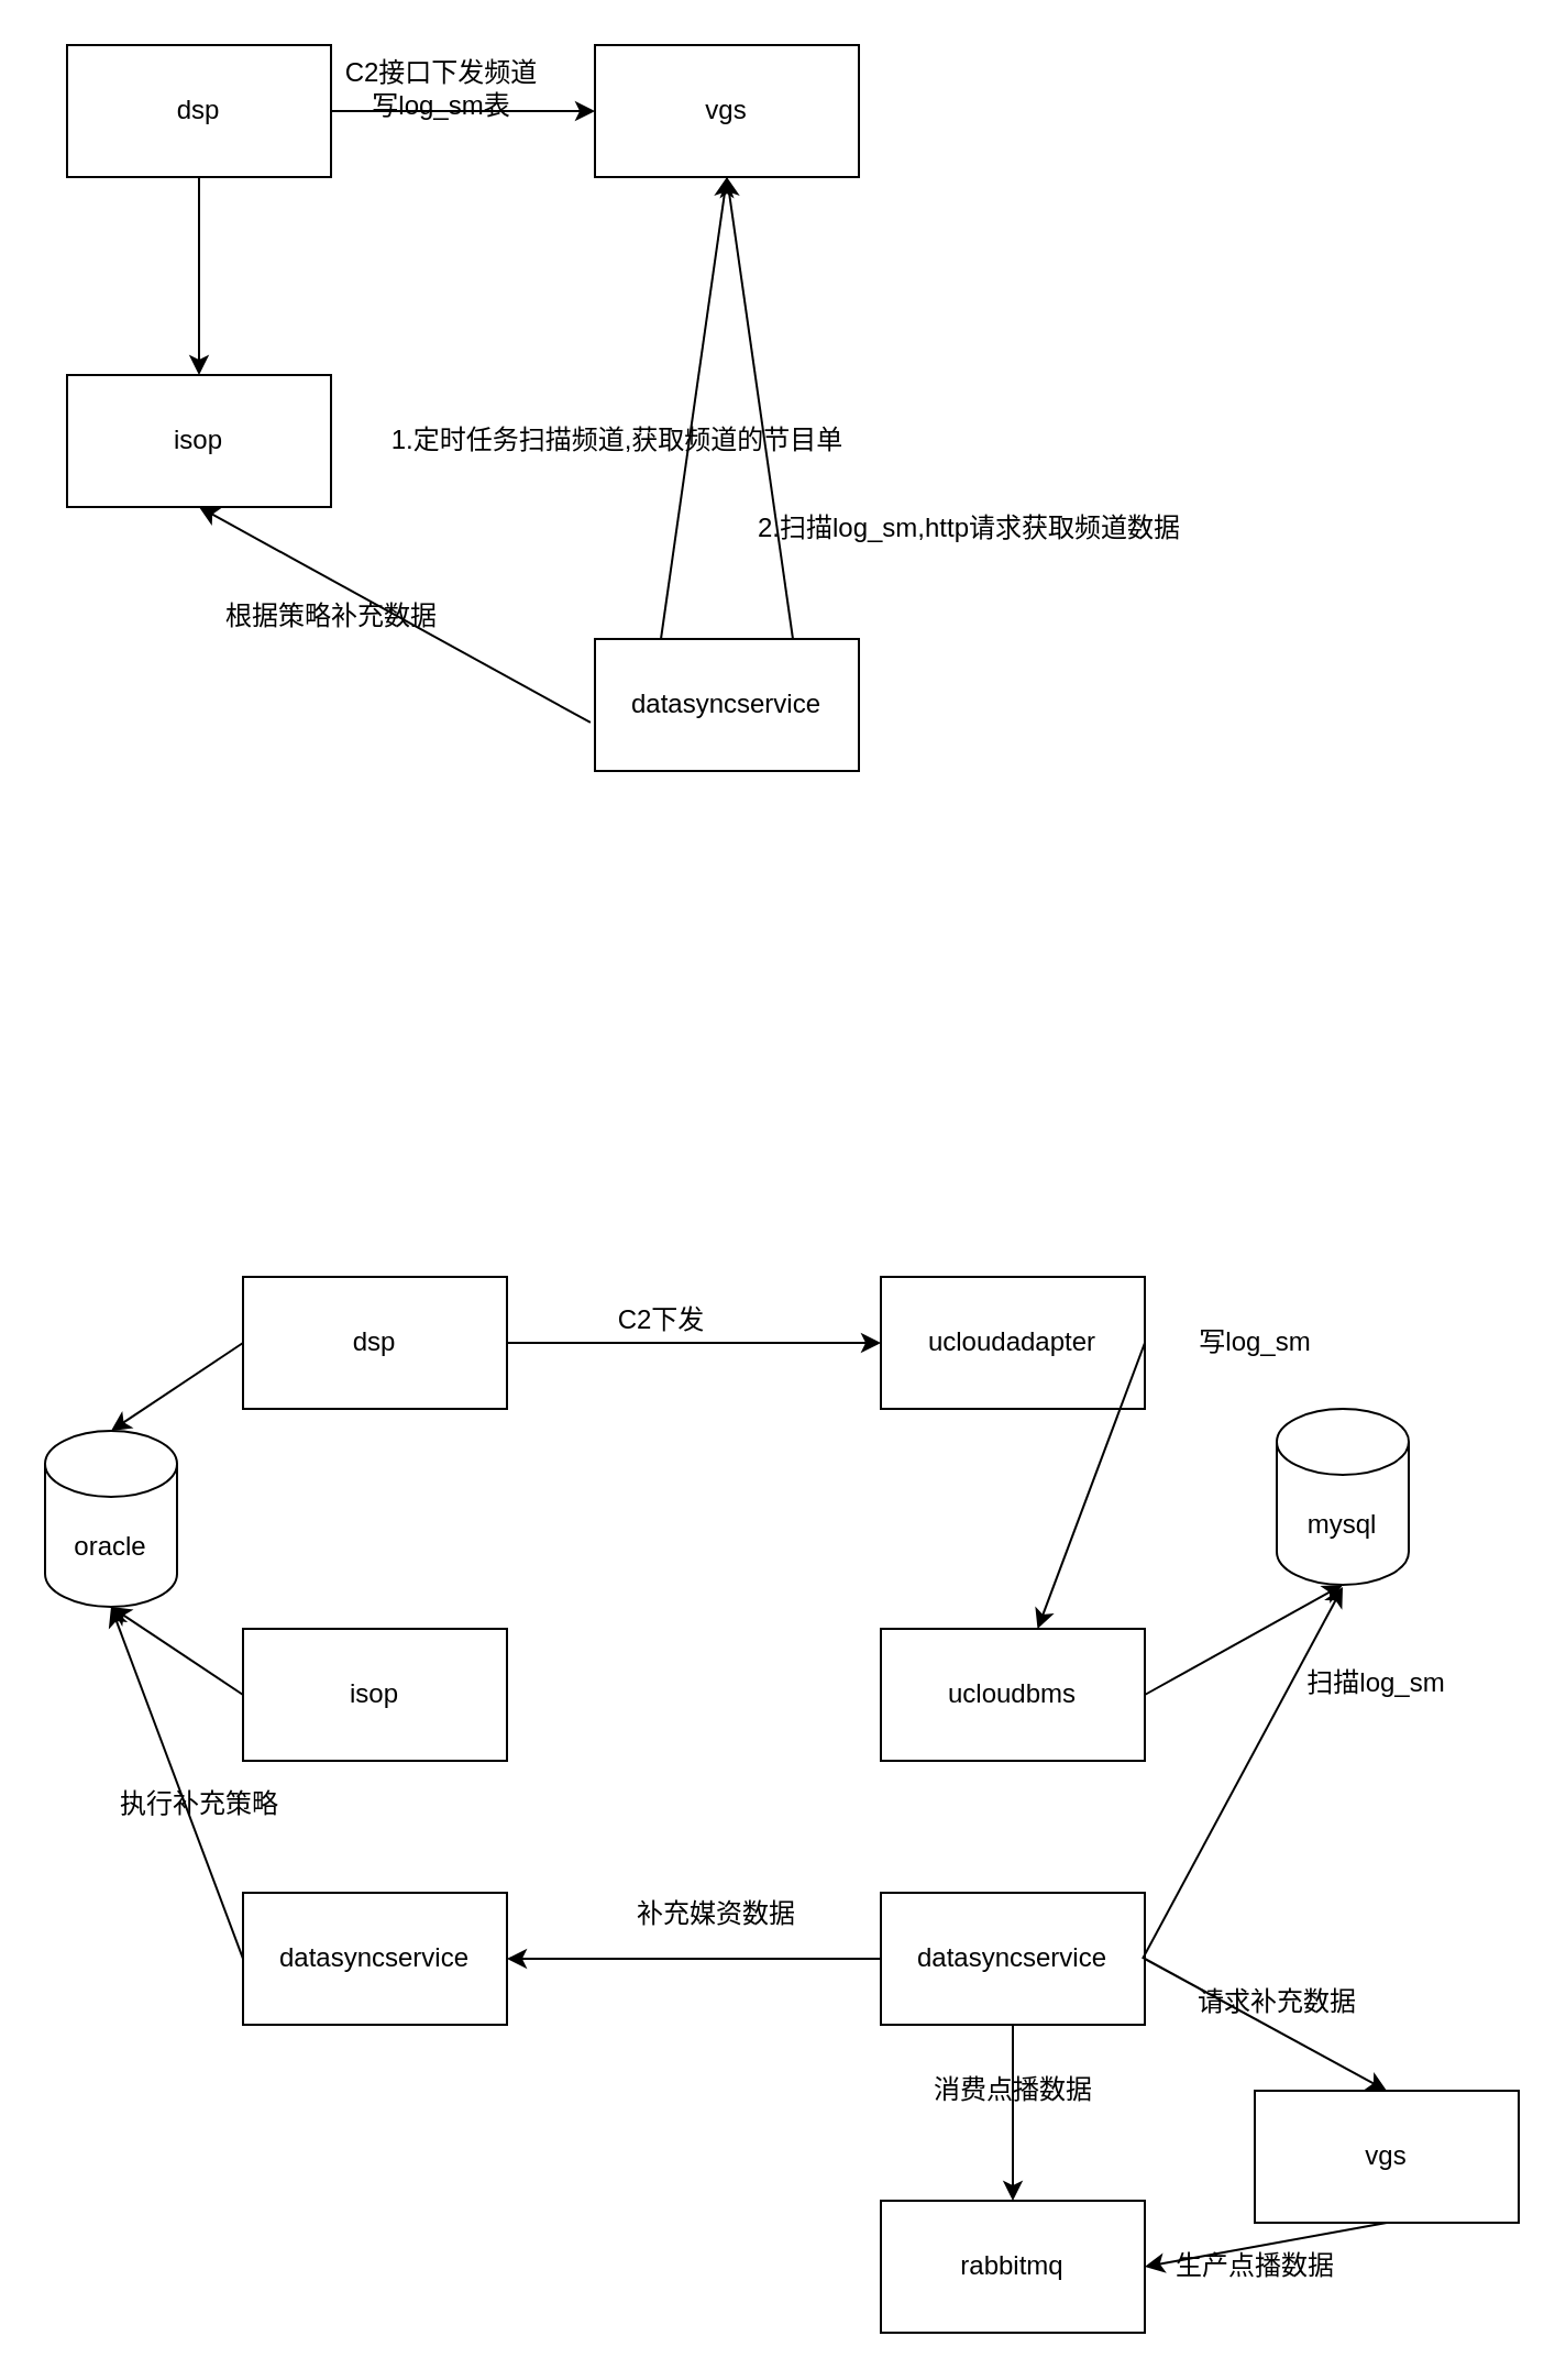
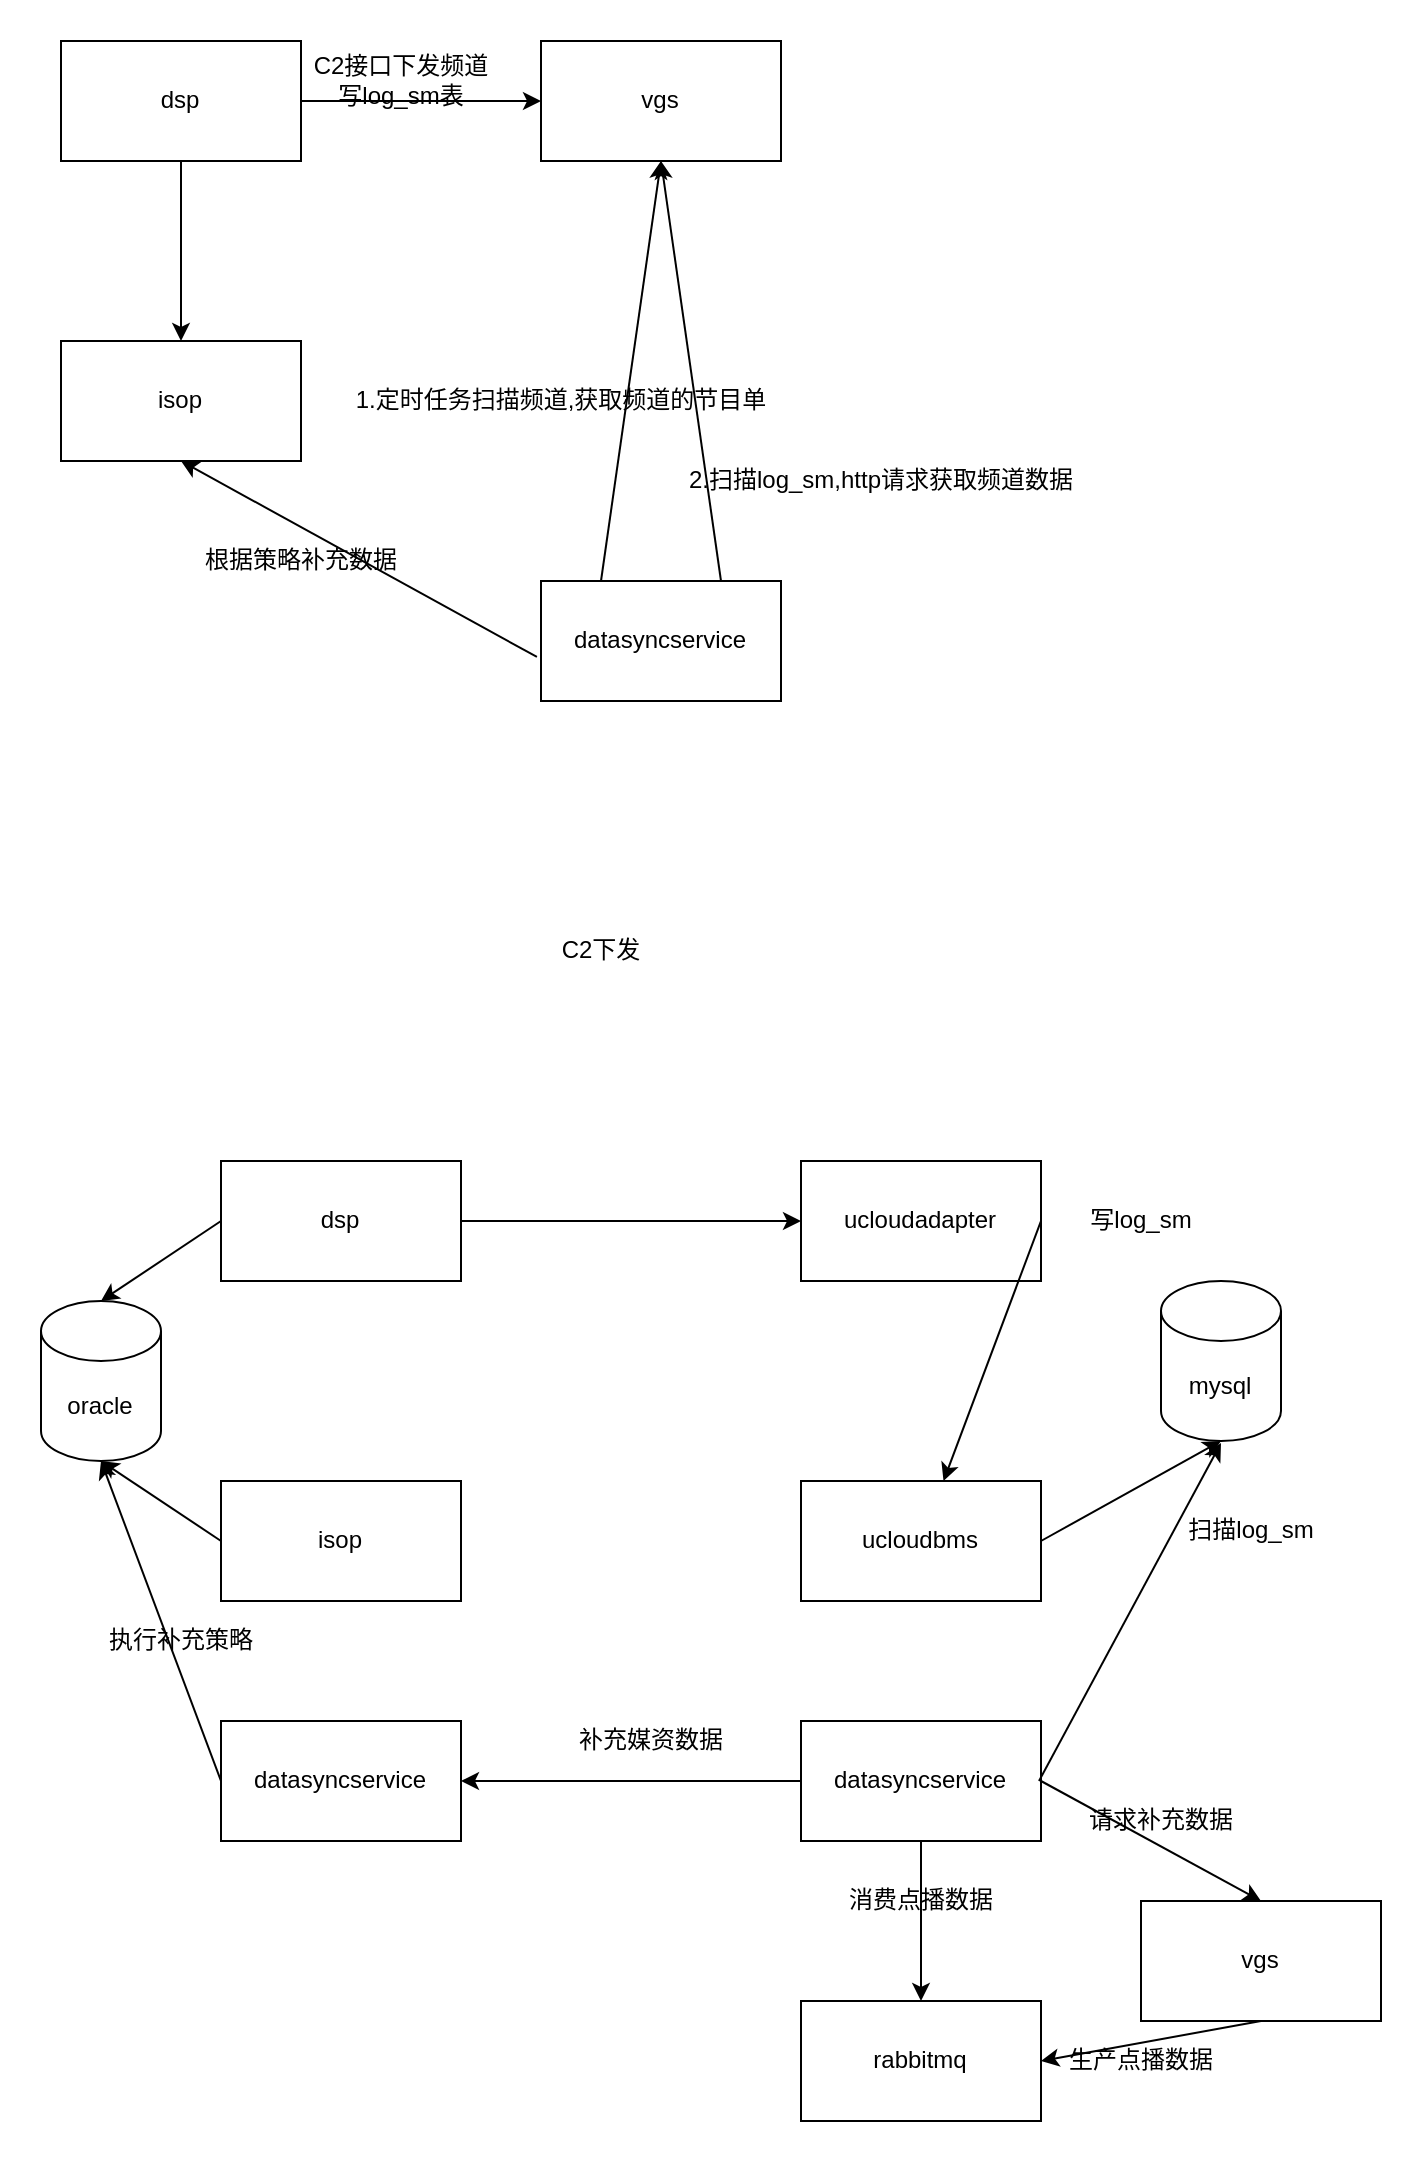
  <mxCell id="0" />
  <mxCell id="1" parent="0" />
  <mxCell id="2" value="isop" style="whiteSpace=wrap;html=1;" vertex="1" parent="1"><mxGeometry x="30" y="170" width="120" height="60" as="geometry" /></mxCell>
  <mxCell id="3" value="" style="edgeStyle=orthogonalEdgeStyle;rounded=0;orthogonalLoop=1;jettySize=auto;html=1;" edge="1" parent="1" source="4" target="6"><mxGeometry relative="1" as="geometry" /></mxCell>
  <mxCell id="4" value="dsp" style="whiteSpace=wrap;html=1;" vertex="1" parent="1"><mxGeometry x="30" y="20" width="120" height="60" as="geometry" /></mxCell>
  <mxCell id="5" value="" style="endArrow=classic;html=1;" edge="1" parent="1"><mxGeometry width="50" height="50" relative="1" as="geometry"><mxPoint x="90" y="80" as="sourcePoint" /><mxPoint x="90" y="170" as="targetPoint" /></mxGeometry></mxCell>
  <mxCell id="6" value="vgs" style="whiteSpace=wrap;html=1;" vertex="1" parent="1"><mxGeometry x="270" y="20" width="120" height="60" as="geometry" /></mxCell>
  <mxCell id="7" value="C2接口下发频道&lt;br&gt;写log_sm表" style="text;html=1;align=center;verticalAlign=middle;resizable=0;points=[];autosize=1;strokeColor=none;" vertex="1" parent="1"><mxGeometry x="150" y="25" width="100" height="30" as="geometry" /></mxCell>
  <mxCell id="8" value="datasyncservice" style="whiteSpace=wrap;html=1;" vertex="1" parent="1"><mxGeometry x="270" y="290" width="120" height="60" as="geometry" /></mxCell>
  <mxCell id="9" value="" style="endArrow=classic;html=1;exitX=0.75;exitY=0;exitDx=0;exitDy=0;entryX=0.5;entryY=1;entryDx=0;entryDy=0;" edge="1" parent="1" source="8" target="6"><mxGeometry width="50" height="50" relative="1" as="geometry"><mxPoint x="130" y="140" as="sourcePoint" /><mxPoint x="180" y="90" as="targetPoint" /></mxGeometry></mxCell>
  <mxCell id="10" value="2.扫描log_sm,http请求获取频道数据" style="text;html=1;align=center;verticalAlign=middle;resizable=0;points=[];autosize=1;strokeColor=none;" vertex="1" parent="1"><mxGeometry x="335" y="230" width="210" height="20" as="geometry" /></mxCell>
  <mxCell id="11" value="" style="endArrow=classic;html=1;exitX=-0.017;exitY=0.633;exitDx=0;exitDy=0;exitPerimeter=0;entryX=0.5;entryY=1;entryDx=0;entryDy=0;" edge="1" parent="1" source="8" target="2"><mxGeometry width="50" height="50" relative="1" as="geometry"><mxPoint x="130" y="130" as="sourcePoint" /><mxPoint x="180" y="80" as="targetPoint" /></mxGeometry></mxCell>
  <mxCell id="12" value="根据策略补充数据" style="text;html=1;align=center;verticalAlign=middle;resizable=0;points=[];autosize=1;strokeColor=none;" vertex="1" parent="1"><mxGeometry x="95" y="270" width="110" height="20" as="geometry" /></mxCell>
  <mxCell id="13" value="" style="endArrow=classic;html=1;exitX=0.25;exitY=0;exitDx=0;exitDy=0;entryX=0.5;entryY=1;entryDx=0;entryDy=0;" edge="1" parent="1" source="8" target="6"><mxGeometry width="50" height="50" relative="1" as="geometry"><mxPoint x="370" y="300" as="sourcePoint" /><mxPoint x="330" y="90" as="targetPoint" /></mxGeometry></mxCell>
  <mxCell id="14" value="1.定时任务扫描频道,获取频道的节目单" style="text;html=1;align=center;verticalAlign=middle;resizable=0;points=[];autosize=1;strokeColor=none;" vertex="1" parent="1"><mxGeometry x="170" y="190" width="220" height="20" as="geometry" /></mxCell>
  <mxCell id="15" value="isop" style="whiteSpace=wrap;html=1;" vertex="1" parent="1"><mxGeometry x="110" y="740" width="120" height="60" as="geometry" /></mxCell>
  <mxCell id="16" value="" style="edgeStyle=orthogonalEdgeStyle;rounded=0;orthogonalLoop=1;jettySize=auto;html=1;" edge="1" parent="1" source="17" target="18"><mxGeometry relative="1" as="geometry" /></mxCell>
  <mxCell id="17" value="dsp" style="whiteSpace=wrap;html=1;" vertex="1" parent="1"><mxGeometry x="110" y="580" width="120" height="60" as="geometry" /></mxCell>
  <mxCell id="18" value="ucloudadapter" style="whiteSpace=wrap;html=1;" vertex="1" parent="1"><mxGeometry x="400" y="580" width="120" height="60" as="geometry" /></mxCell>
  <mxCell id="19" value="ucloudbms" style="whiteSpace=wrap;html=1;" vertex="1" parent="1"><mxGeometry x="400" y="740" width="120" height="60" as="geometry" /></mxCell>
  <mxCell id="20" value="oracle" style="shape=cylinder3;whiteSpace=wrap;html=1;boundedLbl=1;backgroundOutline=1;size=15;" vertex="1" parent="1"><mxGeometry x="20" y="650" width="60" height="80" as="geometry" /></mxCell>
  <mxCell id="21" value="" style="endArrow=classic;html=1;exitX=0;exitY=0.5;exitDx=0;exitDy=0;" edge="1" parent="1" source="17"><mxGeometry width="50" height="50" relative="1" as="geometry"><mxPoint x="360" y="710" as="sourcePoint" /><mxPoint x="50" y="650" as="targetPoint" /></mxGeometry></mxCell>
  <mxCell id="22" value="" style="endArrow=classic;html=1;exitX=0;exitY=0.5;exitDx=0;exitDy=0;entryX=0.5;entryY=1;entryDx=0;entryDy=0;entryPerimeter=0;" edge="1" parent="1" source="15" target="20"><mxGeometry width="50" height="50" relative="1" as="geometry"><mxPoint x="360" y="710" as="sourcePoint" /><mxPoint x="410" y="660" as="targetPoint" /></mxGeometry></mxCell>
  <mxCell id="23" value="mysql&lt;br&gt;" style="shape=cylinder3;whiteSpace=wrap;html=1;boundedLbl=1;backgroundOutline=1;size=15;" vertex="1" parent="1"><mxGeometry x="580" y="640" width="60" height="80" as="geometry" /></mxCell>
  <mxCell id="24" value="" style="endArrow=classic;html=1;exitX=1;exitY=0.5;exitDx=0;exitDy=0;" edge="1" parent="1" source="18" target="19"><mxGeometry width="50" height="50" relative="1" as="geometry"><mxPoint x="120" y="620" as="sourcePoint" /><mxPoint x="60" y="660" as="targetPoint" /></mxGeometry></mxCell>
  <mxCell id="25" value="" style="endArrow=classic;html=1;exitX=1;exitY=0.5;exitDx=0;exitDy=0;" edge="1" parent="1" source="19"><mxGeometry width="50" height="50" relative="1" as="geometry"><mxPoint x="530" y="620" as="sourcePoint" /><mxPoint x="610" y="720" as="targetPoint" /></mxGeometry></mxCell>
  <mxCell id="26" value="datasyncservice" style="whiteSpace=wrap;html=1;" vertex="1" parent="1"><mxGeometry x="110" y="860" width="120" height="60" as="geometry" /></mxCell>
  <mxCell id="27" value="" style="edgeStyle=orthogonalEdgeStyle;rounded=0;orthogonalLoop=1;jettySize=auto;html=1;" edge="1" parent="1" source="28" target="40"><mxGeometry relative="1" as="geometry" /></mxCell>
  <mxCell id="28" value="datasyncservice" style="whiteSpace=wrap;html=1;" vertex="1" parent="1"><mxGeometry x="400" y="860" width="120" height="60" as="geometry" /></mxCell>
  <mxCell id="29" value="vgs" style="whiteSpace=wrap;html=1;" vertex="1" parent="1"><mxGeometry x="570" y="950" width="120" height="60" as="geometry" /></mxCell>
  <mxCell id="30" value="" style="endArrow=classic;html=1;" edge="1" parent="1"><mxGeometry width="50" height="50" relative="1" as="geometry"><mxPoint x="519" y="890" as="sourcePoint" /><mxPoint x="610" y="721" as="targetPoint" /></mxGeometry></mxCell>
  <mxCell id="31" value="" style="endArrow=classic;html=1;exitX=1;exitY=0.5;exitDx=0;exitDy=0;entryX=0.5;entryY=0;entryDx=0;entryDy=0;" edge="1" parent="1" source="28" target="29"><mxGeometry width="50" height="50" relative="1" as="geometry"><mxPoint x="529.04" y="892.98" as="sourcePoint" /><mxPoint x="611" y="731.04" as="targetPoint" /></mxGeometry></mxCell>
  <mxCell id="32" value="写log_sm" style="text;html=1;align=center;verticalAlign=middle;resizable=0;points=[];autosize=1;strokeColor=none;" vertex="1" parent="1"><mxGeometry x="535" y="600" width="70" height="20" as="geometry" /></mxCell>
  <mxCell id="33" value="扫描log_sm" style="text;html=1;align=center;verticalAlign=middle;resizable=0;points=[];autosize=1;strokeColor=none;" vertex="1" parent="1"><mxGeometry x="585" y="755" width="80" height="20" as="geometry" /></mxCell>
  <mxCell id="34" value="请求补充数据" style="text;html=1;align=center;verticalAlign=middle;resizable=0;points=[];autosize=1;strokeColor=none;" vertex="1" parent="1"><mxGeometry x="535" y="900" width="90" height="20" as="geometry" /></mxCell>
  <mxCell id="35" value="" style="endArrow=classic;html=1;exitX=0;exitY=0.5;exitDx=0;exitDy=0;entryX=1;entryY=0.5;entryDx=0;entryDy=0;entryPerimeter=0;" edge="1" parent="1" source="28" target="26"><mxGeometry width="50" height="50" relative="1" as="geometry"><mxPoint x="360" y="800" as="sourcePoint" /><mxPoint x="410" y="750" as="targetPoint" /></mxGeometry></mxCell>
  <mxCell id="36" value="补充媒资数据" style="text;html=1;align=center;verticalAlign=middle;resizable=0;points=[];autosize=1;strokeColor=none;" vertex="1" parent="1"><mxGeometry x="280" y="860" width="90" height="20" as="geometry" /></mxCell>
  <mxCell id="37" value="" style="endArrow=classic;html=1;exitX=0;exitY=0.5;exitDx=0;exitDy=0;" edge="1" parent="1" source="26"><mxGeometry width="50" height="50" relative="1" as="geometry"><mxPoint x="360" y="800" as="sourcePoint" /><mxPoint x="50" y="730" as="targetPoint" /></mxGeometry></mxCell>
  <mxCell id="38" value="执行补充策略" style="text;html=1;align=center;verticalAlign=middle;resizable=0;points=[];autosize=1;strokeColor=none;" vertex="1" parent="1"><mxGeometry x="45" y="810" width="90" height="20" as="geometry" /></mxCell>
- <mxCell id="39" value="C2下发" style="text;html=1;align=center;verticalAlign=middle;resizable=0;points=[];autosize=1;strokeColor=none;" vertex="1" parent="1"><mxGeometry x="275" y="590" width="50" height="20" as="geometry" /></mxCell>
+ <mxCell id="39" value="C2下发" style="text;html=1;align=center;verticalAlign=middle;resizable=0;points=[];autosize=1;strokeColor=none;" vertex="1" parent="1"><mxGeometry x="275" y="465" width="50" height="20" as="geometry" /></mxCell>
  <mxCell id="40" value="rabbitmq" style="whiteSpace=wrap;html=1;" vertex="1" parent="1"><mxGeometry x="400" y="1000" width="120" height="60" as="geometry" /></mxCell>
  <mxCell id="41" value="" style="endArrow=classic;html=1;exitX=0.5;exitY=1;exitDx=0;exitDy=0;entryX=1;entryY=0.5;entryDx=0;entryDy=0;" edge="1" parent="1" source="29" target="40"><mxGeometry width="50" height="50" relative="1" as="geometry"><mxPoint x="360" y="900" as="sourcePoint" /><mxPoint x="410" y="850" as="targetPoint" /></mxGeometry></mxCell>
  <mxCell id="42" value="生产点播数据" style="text;html=1;align=center;verticalAlign=middle;resizable=0;points=[];autosize=1;strokeColor=none;" vertex="1" parent="1"><mxGeometry x="525" y="1020" width="90" height="20" as="geometry" /></mxCell>
  <mxCell id="43" value="消费点播数据" style="text;html=1;align=center;verticalAlign=middle;resizable=0;points=[];autosize=1;strokeColor=none;" vertex="1" parent="1"><mxGeometry x="415" y="940" width="90" height="20" as="geometry" /></mxCell>
